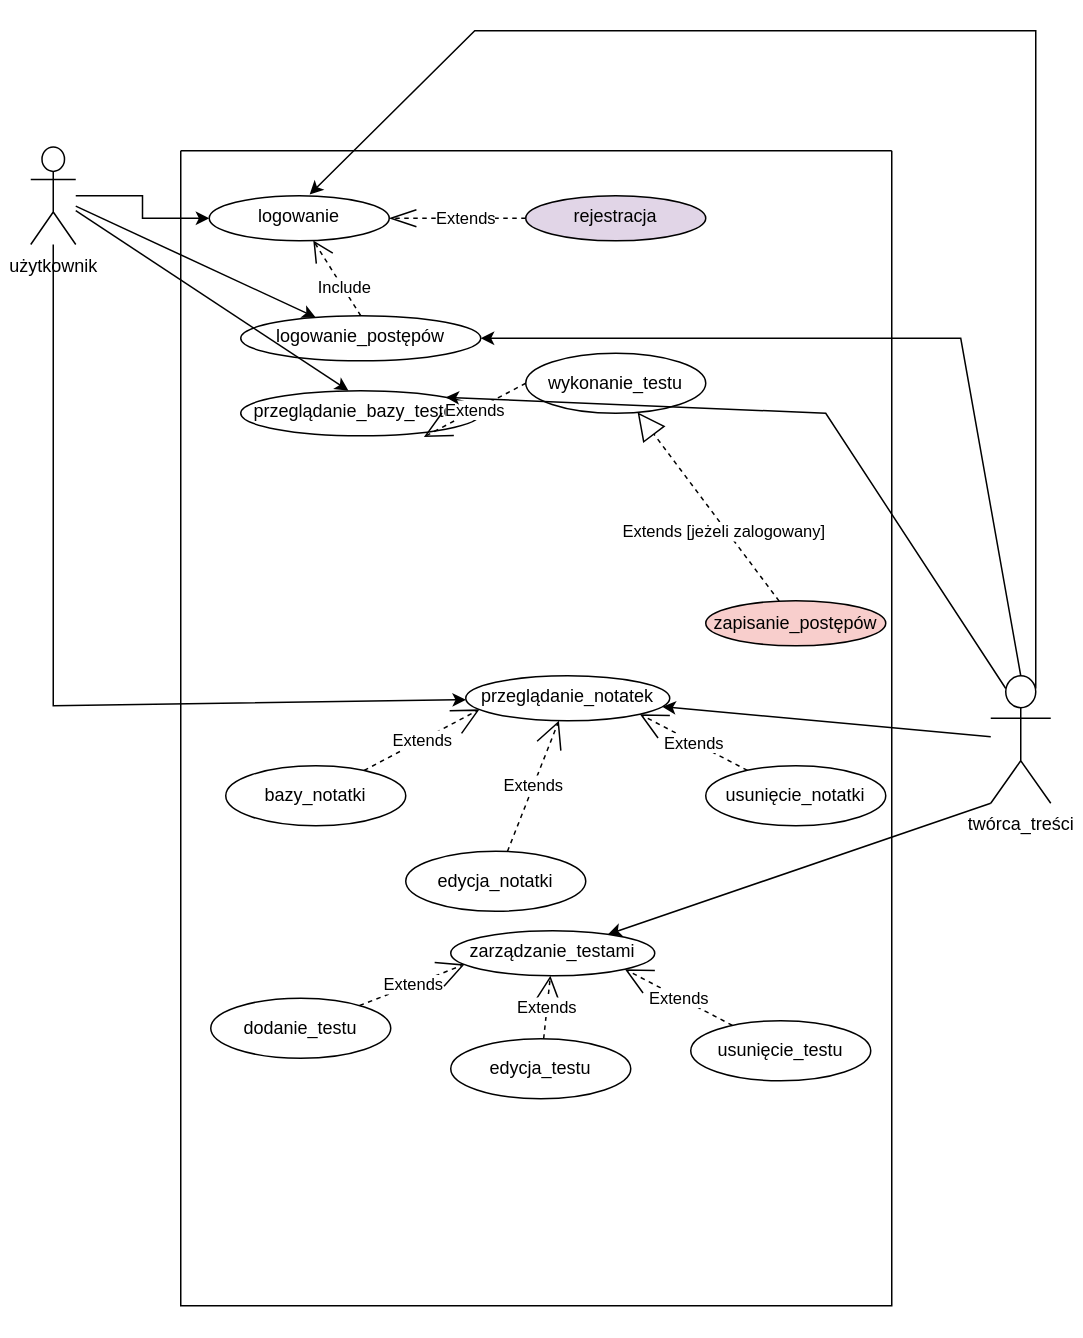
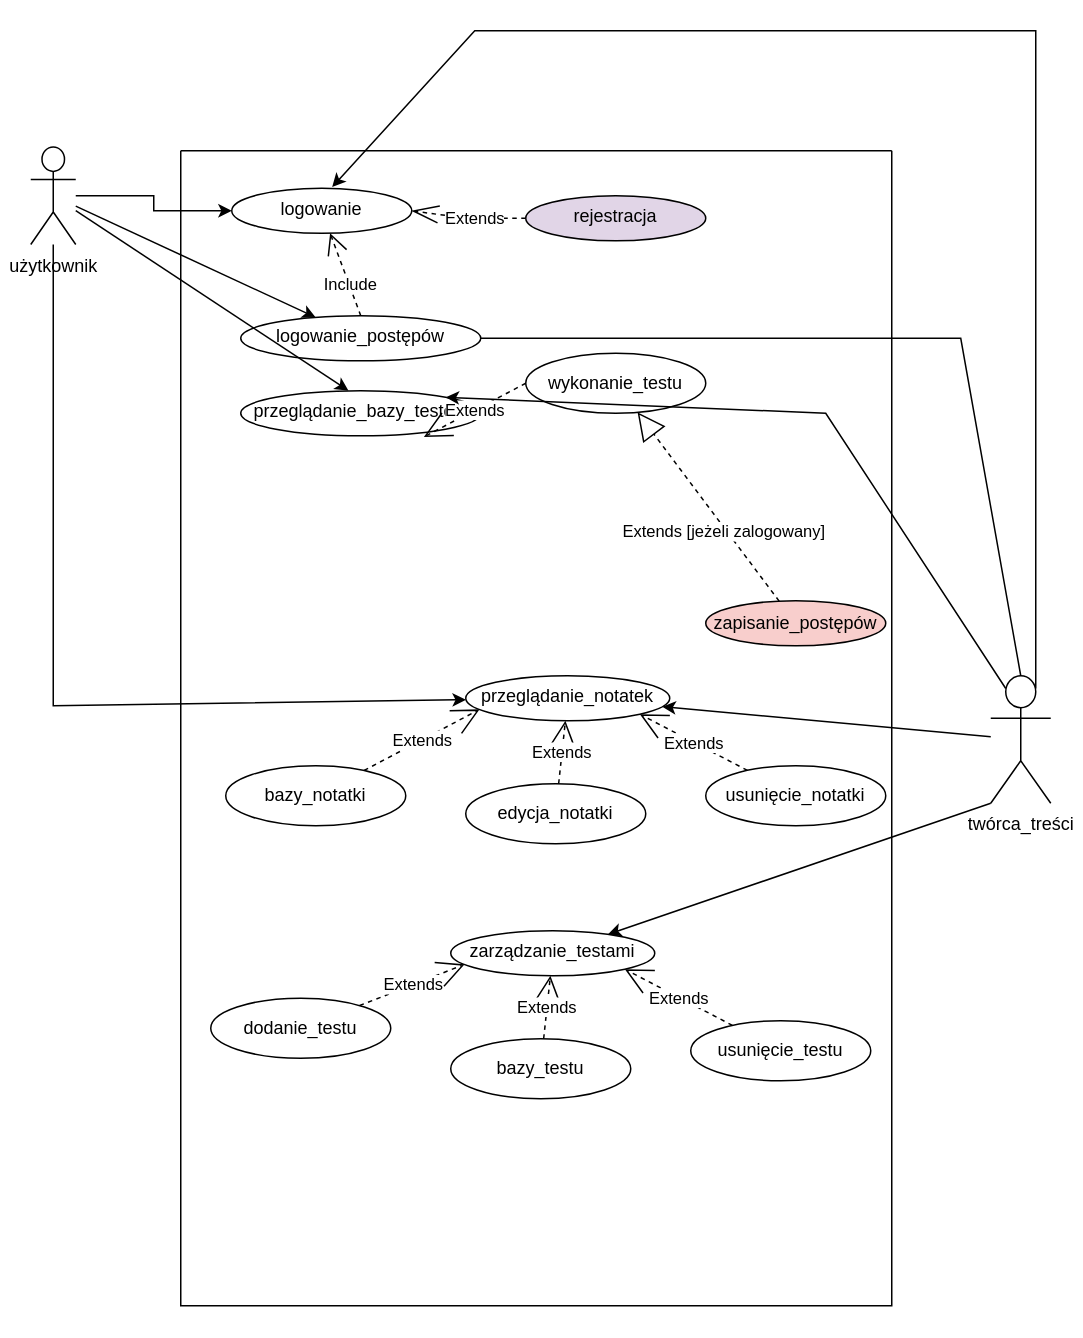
  <mxCell id="0" />
  <mxCell id="1" parent="0" />
  <mxCell id="2" value="twórca_treści" style="shape=umlActor;verticalLabelPosition=bottom;verticalAlign=top;outlineConnect=0;fontStyle=0;html=1;align=center;" parent="1" vertex="1"><mxGeometry x="660" y="450" width="40" height="85" as="geometry" /></mxCell>
  <mxCell id="3" style="edgeStyle=orthogonalEdgeStyle;rounded=0;orthogonalLoop=1;jettySize=auto;html=1;entryX=0;entryY=0.5;entryDx=0;entryDy=0;align=center;" parent="1" source="4" target="7" edge="1"><mxGeometry relative="1" as="geometry" /></mxCell>
  <mxCell id="4" value="użytkownik" style="shape=umlActor;verticalLabelPosition=bottom;verticalAlign=top;html=1;outlineConnect=0;align=center;" parent="1" vertex="1"><mxGeometry x="20" y="97.5" width="30" height="65" as="geometry" /></mxCell>
  <mxCell id="5" value="" style="swimlane;startSize=0;align=center;" parent="1" vertex="1"><mxGeometry x="120" y="100" width="474" height="770" as="geometry" /></mxCell>
  <mxCell id="6" value="przeglądanie_notatek" style="ellipse;whiteSpace=wrap;html=1;verticalAlign=top;align=center;" parent="5" vertex="1"><mxGeometry x="190" y="350" width="136" height="30" as="geometry" /></mxCell>
- <mxCell id="7" value="logowanie&lt;br&gt;" style="ellipse;whiteSpace=wrap;html=1;verticalAlign=top;align=center;" parent="5" vertex="1"><mxGeometry x="19" y="30" width="120" height="30" as="geometry" /></mxCell>
+ <mxCell id="7" value="logowanie&lt;br&gt;" style="ellipse;whiteSpace=wrap;html=1;verticalAlign=top;align=center;" parent="5" vertex="1"><mxGeometry x="34" y="25" width="120" height="30" as="geometry" /></mxCell>
  <mxCell id="8" value="rejestracja" style="ellipse;whiteSpace=wrap;html=1;verticalAlign=top;align=center;fillColor=#e1d5e7;" parent="5" vertex="1"><mxGeometry x="230" y="30" width="120" height="30" as="geometry" /></mxCell>
  <mxCell id="9" value="Extends" style="endArrow=openThin;endSize=16;endFill=0;html=1;rounded=0;align=center;entryX=1;entryY=0.5;entryDx=0;entryDy=0;dashed=1;" parent="5" source="8" target="7" edge="1"><mxGeometry x="-0.121" width="160" relative="1" as="geometry"><mxPoint x="120" y="240" as="sourcePoint" /><mxPoint x="280" y="240" as="targetPoint" /><Array as="points"><mxPoint x="190" y="45" /></Array><mxPoint as="offset" /></mxGeometry></mxCell>
  <mxCell id="10" value="bazy_notatki" style="ellipse;whiteSpace=wrap;html=1;align=center;" parent="5" vertex="1"><mxGeometry x="30" y="410" width="120" height="40" as="geometry" /></mxCell>
  <mxCell id="11" value="usunięcie_notatki" style="ellipse;whiteSpace=wrap;html=1;align=center;" parent="5" vertex="1"><mxGeometry x="350" y="410" width="120" height="40" as="geometry" /></mxCell>
- <mxCell id="12" value="edycja_notatki" style="ellipse;whiteSpace=wrap;html=1;align=center;" parent="5" vertex="1"><mxGeometry x="150" y="467" width="120" height="40" as="geometry" /></mxCell>
+ <mxCell id="12" value="edycja_notatki" style="ellipse;whiteSpace=wrap;html=1;align=center;" parent="5" vertex="1"><mxGeometry x="190" y="422" width="120" height="40" as="geometry" /></mxCell>
  <mxCell id="13" style="edgeStyle=orthogonalEdgeStyle;rounded=0;orthogonalLoop=1;jettySize=auto;html=1;exitX=0.5;exitY=1;exitDx=0;exitDy=0;endArrow=openThin;endFill=0;align=center;" parent="5" source="10" target="10" edge="1"><mxGeometry relative="1" as="geometry" /></mxCell>
  <mxCell id="14" value="Extends" style="endArrow=open;endSize=16;endFill=0;html=1;rounded=0;align=center;entryX=0.068;entryY=0.747;entryDx=0;entryDy=0;entryPerimeter=0;dashed=1;" parent="5" source="10" target="6" edge="1"><mxGeometry width="160" relative="1" as="geometry"><mxPoint x="40" y="550" as="sourcePoint" /><mxPoint x="200" y="550" as="targetPoint" /></mxGeometry></mxCell>
  <mxCell id="15" value="Extends" style="endArrow=open;endSize=16;endFill=0;html=1;rounded=0;align=center;dashed=1;" parent="5" source="12" target="6" edge="1"><mxGeometry width="160" relative="1" as="geometry"><mxPoint x="132.251" y="423.135" as="sourcePoint" /><mxPoint x="209.248" y="382.41" as="targetPoint" /></mxGeometry></mxCell>
  <mxCell id="16" value="Extends" style="endArrow=open;endSize=16;endFill=0;html=1;rounded=0;align=center;entryX=1;entryY=1;entryDx=0;entryDy=0;dashed=1;" parent="5" source="11" target="6" edge="1"><mxGeometry width="160" relative="1" as="geometry"><mxPoint x="142.251" y="433.135" as="sourcePoint" /><mxPoint x="219.248" y="392.41" as="targetPoint" /></mxGeometry></mxCell>
  <mxCell id="17" value="logowanie_postępów" style="ellipse;whiteSpace=wrap;html=1;verticalAlign=top;align=center;" parent="5" vertex="1"><mxGeometry x="40" y="110" width="160" height="30" as="geometry" /></mxCell>
  <mxCell id="18" style="edgeStyle=orthogonalEdgeStyle;rounded=0;orthogonalLoop=1;jettySize=auto;html=1;exitX=0.5;exitY=1;exitDx=0;exitDy=0;align=center;" parent="5" source="17" target="17" edge="1"><mxGeometry relative="1" as="geometry" /></mxCell>
  <mxCell id="19" value="przeglądanie_bazy_testów" style="ellipse;whiteSpace=wrap;html=1;verticalAlign=top;align=center;" parent="5" vertex="1"><mxGeometry x="40" y="160" width="160" height="30" as="geometry" /></mxCell>
  <mxCell id="20" value="Include" style="endArrow=open;endSize=12;dashed=1;html=1;rounded=0;align=center;exitX=0.5;exitY=0;exitDx=0;exitDy=0;" parent="5" source="17" target="7" edge="1"><mxGeometry x="-0.264" y="-1" width="160" relative="1" as="geometry"><mxPoint x="10" y="190" as="sourcePoint" /><mxPoint x="170" y="190" as="targetPoint" /><mxPoint as="offset" /></mxGeometry></mxCell>
  <mxCell id="21" value="wykonanie_testu" style="ellipse;whiteSpace=wrap;html=1;align=center;" parent="5" vertex="1"><mxGeometry x="230" y="135" width="120" height="40" as="geometry" /></mxCell>
  <mxCell id="22" value="zapisanie_postępów" style="ellipse;whiteSpace=wrap;html=1;align=center;fillColor=#f8cecc;" parent="5" vertex="1"><mxGeometry x="350" y="300" width="120" height="30" as="geometry" /></mxCell>
  <mxCell id="23" value="Extends" style="endArrow=open;endSize=16;endFill=0;html=1;rounded=0;align=center;exitX=0;exitY=0.5;exitDx=0;exitDy=0;entryX=0.763;entryY=1.027;entryDx=0;entryDy=0;entryPerimeter=0;dashed=1;" parent="5" source="21" target="19" edge="1"><mxGeometry width="160" relative="1" as="geometry"><mxPoint x="170" y="180" as="sourcePoint" /><mxPoint x="170" y="240" as="targetPoint" /></mxGeometry></mxCell>
  <mxCell id="24" style="edgeStyle=orthogonalEdgeStyle;rounded=0;orthogonalLoop=1;jettySize=auto;html=1;exitX=0.5;exitY=1;exitDx=0;exitDy=0;dashed=1;endArrow=open;endFill=0;align=center;" parent="5" edge="1"><mxGeometry relative="1" as="geometry"><mxPoint x="350" y="370" as="sourcePoint" /><mxPoint x="350" y="370" as="targetPoint" /></mxGeometry></mxCell>
  <mxCell id="25" value="Extends [jeżeli zalogowany]" style="endArrow=block;endSize=16;endFill=0;html=1;rounded=0;dashed=1;align=center;" parent="5" source="22" target="21" edge="1"><mxGeometry x="-0.248" y="2" width="160" relative="1" as="geometry"><mxPoint x="10" y="240" as="sourcePoint" /><mxPoint x="170" y="240" as="targetPoint" /><mxPoint as="offset" /></mxGeometry></mxCell>
  <mxCell id="26" value="zarządzanie_testami" style="ellipse;whiteSpace=wrap;html=1;verticalAlign=top;align=center;" parent="5" vertex="1"><mxGeometry x="180" y="520" width="136" height="30" as="geometry" /></mxCell>
  <mxCell id="27" value="dodanie_testu" style="ellipse;whiteSpace=wrap;html=1;align=center;" parent="5" vertex="1"><mxGeometry x="20" y="565" width="120" height="40" as="geometry" /></mxCell>
  <mxCell id="28" value="usunięcie_testu" style="ellipse;whiteSpace=wrap;html=1;align=center;" parent="5" vertex="1"><mxGeometry x="340" y="580" width="120" height="40" as="geometry" /></mxCell>
- <mxCell id="29" value="edycja_testu" style="ellipse;whiteSpace=wrap;html=1;align=center;" parent="5" vertex="1"><mxGeometry x="180" y="592" width="120" height="40" as="geometry" /></mxCell>
+ <mxCell id="29" value="bazy_testu" style="ellipse;whiteSpace=wrap;html=1;align=center;" parent="5" vertex="1"><mxGeometry x="180" y="592" width="120" height="40" as="geometry" /></mxCell>
  <mxCell id="30" style="edgeStyle=orthogonalEdgeStyle;rounded=0;orthogonalLoop=1;jettySize=auto;html=1;exitX=0.5;exitY=1;exitDx=0;exitDy=0;endArrow=openThin;endFill=0;align=center;" parent="5" source="27" target="27" edge="1"><mxGeometry relative="1" as="geometry" /></mxCell>
  <mxCell id="31" value="Extends" style="endArrow=open;endSize=16;endFill=0;html=1;rounded=0;align=center;entryX=0.068;entryY=0.747;entryDx=0;entryDy=0;entryPerimeter=0;dashed=1;" parent="5" source="27" target="26" edge="1"><mxGeometry width="160" relative="1" as="geometry"><mxPoint x="-290" y="2960" as="sourcePoint" /><mxPoint x="-130" y="2960" as="targetPoint" /></mxGeometry></mxCell>
  <mxCell id="32" value="Extends" style="endArrow=open;endSize=16;endFill=0;html=1;rounded=0;align=center;dashed=1;" parent="5" source="29" target="26" edge="1"><mxGeometry width="160" relative="1" as="geometry"><mxPoint x="-197.749" y="2833.135" as="sourcePoint" /><mxPoint x="-120.752" y="2792.41" as="targetPoint" /></mxGeometry></mxCell>
  <mxCell id="33" value="Extends" style="endArrow=open;endSize=16;endFill=0;html=1;rounded=0;align=center;entryX=1;entryY=1;entryDx=0;entryDy=0;dashed=1;" parent="5" source="28" target="26" edge="1"><mxGeometry width="160" relative="1" as="geometry"><mxPoint x="-187.749" y="2843.135" as="sourcePoint" /><mxPoint x="-110.752" y="2802.41" as="targetPoint" /></mxGeometry></mxCell>
  <mxCell id="34" style="edgeStyle=orthogonalEdgeStyle;rounded=0;orthogonalLoop=1;jettySize=auto;html=1;exitX=0.5;exitY=1;exitDx=0;exitDy=0;dashed=1;endArrow=open;endFill=0;align=center;" parent="5" edge="1"><mxGeometry relative="1" as="geometry"><mxPoint x="340" y="540" as="sourcePoint" /><mxPoint x="340" y="540" as="targetPoint" /></mxGeometry></mxCell>
  <mxCell id="35" value="" style="endArrow=classic;html=1;rounded=0;align=center;" parent="1" source="4" target="6" edge="1"><mxGeometry width="50" height="50" relative="1" as="geometry"><mxPoint x="300" y="360" as="sourcePoint" /><mxPoint x="350" y="310" as="targetPoint" /><Array as="points"><mxPoint x="35" y="470" /></Array></mxGeometry></mxCell>
  <mxCell id="36" value="" style="endArrow=classic;html=1;rounded=0;align=center;" parent="1" source="4" target="17" edge="1"><mxGeometry width="50" height="50" relative="1" as="geometry"><mxPoint x="300" y="310" as="sourcePoint" /><mxPoint x="350" y="260" as="targetPoint" /></mxGeometry></mxCell>
  <mxCell id="37" value="" style="endArrow=classic;html=1;rounded=0;align=center;entryX=0.449;entryY=0;entryDx=0;entryDy=0;entryPerimeter=0;" parent="1" source="4" target="19" edge="1"><mxGeometry width="50" height="50" relative="1" as="geometry"><mxPoint x="80" y="230" as="sourcePoint" /><mxPoint x="350" y="310" as="targetPoint" /></mxGeometry></mxCell>
  <mxCell id="38" value="" style="endArrow=classic;html=1;rounded=0;align=center;exitX=0;exitY=1;exitDx=0;exitDy=0;exitPerimeter=0;" parent="1" source="2" target="26" edge="1"><mxGeometry width="50" height="50" relative="1" as="geometry"><mxPoint x="330" y="580" as="sourcePoint" /><mxPoint x="380" y="530" as="targetPoint" /></mxGeometry></mxCell>
  <mxCell id="39" value="" style="endArrow=classic;html=1;rounded=0;align=center;entryX=0.558;entryY=-0.027;entryDx=0;entryDy=0;entryPerimeter=0;exitX=0.75;exitY=0.1;exitDx=0;exitDy=0;exitPerimeter=0;" parent="1" source="2" target="7" edge="1"><mxGeometry width="50" height="50" relative="1" as="geometry"><mxPoint x="330" y="380" as="sourcePoint" /><mxPoint x="370" y="150" as="targetPoint" /><Array as="points"><mxPoint x="690" y="20" /><mxPoint x="316" y="20" /></Array></mxGeometry></mxCell>
- <mxCell id="40" value="" style="endArrow=classic;html=1;rounded=0;exitX=0.5;exitY=0;exitDx=0;exitDy=0;exitPerimeter=0;" edge="1" parent="1" source="2" target="17"><mxGeometry width="50" height="50" relative="1" as="geometry"><mxPoint x="680" y="440" as="sourcePoint" /><mxPoint x="730" y="390" as="targetPoint" /><Array as="points"><mxPoint x="640" y="225" /></Array></mxGeometry></mxCell>
+ <mxCell id="40" value="" style="endArrow=none;html=1;rounded=0;exitX=0.5;exitY=0;exitDx=0;exitDy=0;exitPerimeter=0;" edge="1" parent="1" source="2" target="17"><mxGeometry width="50" height="50" relative="1" as="geometry"><mxPoint x="680" y="440" as="sourcePoint" /><mxPoint x="730" y="390" as="targetPoint" /><Array as="points"><mxPoint x="640" y="225" /></Array></mxGeometry></mxCell>
  <mxCell id="41" value="" style="endArrow=classic;html=1;rounded=0;entryX=1;entryY=0;entryDx=0;entryDy=0;exitX=0.25;exitY=0.1;exitDx=0;exitDy=0;exitPerimeter=0;" edge="1" parent="1" source="2" target="19"><mxGeometry width="50" height="50" relative="1" as="geometry"><mxPoint x="680" y="440" as="sourcePoint" /><mxPoint x="730" y="390" as="targetPoint" /><Array as="points"><mxPoint x="550" y="275" /></Array></mxGeometry></mxCell>
  <mxCell id="42" value="" style="endArrow=classic;html=1;rounded=0;" edge="1" parent="1" source="2" target="6"><mxGeometry width="50" height="50" relative="1" as="geometry"><mxPoint x="680" y="440" as="sourcePoint" /><mxPoint x="730" y="390" as="targetPoint" /></mxGeometry></mxCell>
